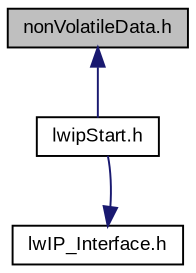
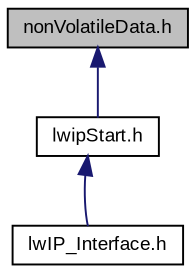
  digraph {
    fontname="Liberation Sans"
    node [color=black fillcolor=white fontname="Liberation Sans" fontsize=10 shape=record style=filled]
    edge [color=midnightblue dir=back fontname="Liberation Sans" fontsize=10 labelfontname=Helvetica labelfontsize=10 style=solid]
    n1 [fillcolor=grey75 fontcolor=black height=0.2 label="nonVolatileData.h" width=0.4]
    n2 [height=0.2 label="lwipStart.h" width=0.4]
    n3 [height=0.2 label="lwIP_Interface.h" width=0.4]
    n1 -> n2
-   n3 -> n2
+   n2 -> n3
  }
